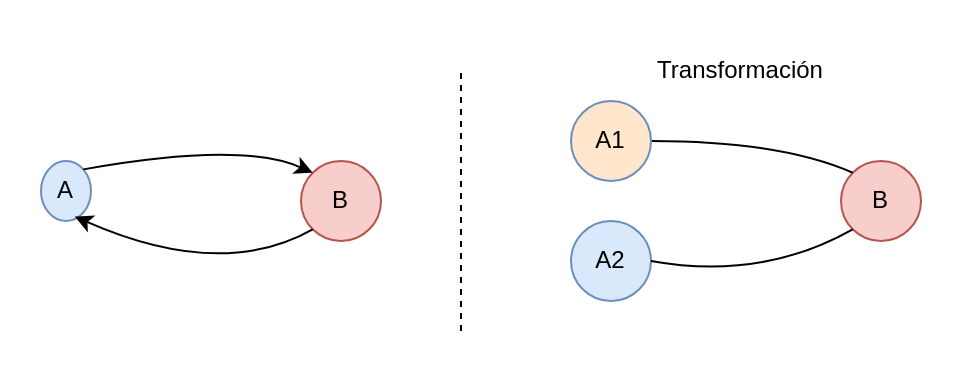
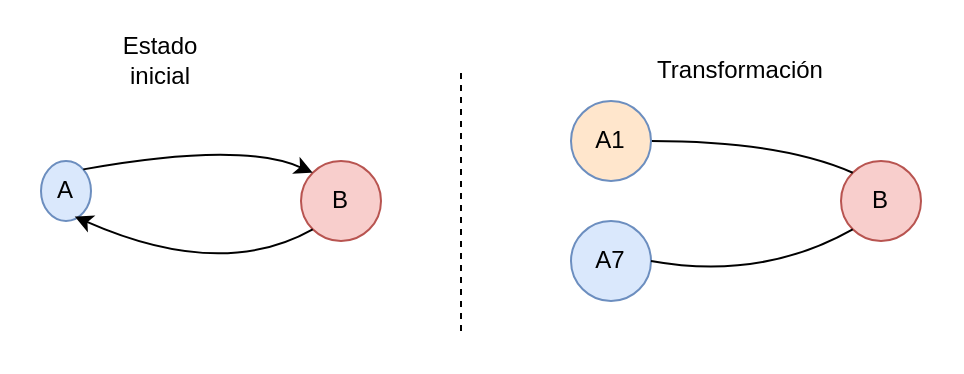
  <mxCell id="0" />
  <mxCell id="1" parent="0" />
  <mxCell id="2" value="A" style="ellipse;whiteSpace=wrap;html=1;aspect=fixed;fillColor=#dae8fc;strokeColor=#6c8ebf;" parent="1" vertex="1"><mxGeometry x="20" y="80" width="25" height="30" as="geometry" /></mxCell>
  <mxCell id="3" value="B" style="ellipse;whiteSpace=wrap;html=1;aspect=fixed;fillColor=#f8cecc;strokeColor=#b85450;" parent="1" vertex="1"><mxGeometry x="150" y="80" width="40" height="40" as="geometry" /></mxCell>
  <mxCell id="4" value="" style="endArrow=classic;html=1;exitX=1;exitY=0;exitDx=0;exitDy=0;entryX=0;entryY=0;entryDx=0;entryDy=0;curved=1;" parent="1" source="2" target="3" edge="1"><mxGeometry width="50" height="50" relative="1" as="geometry"><mxPoint x="60" y="90" as="sourcePoint" /><mxPoint x="110" y="40" as="targetPoint" /><Array as="points"><mxPoint x="120" y="70" /></Array></mxGeometry></mxCell>
  <mxCell id="5" value="" style="endArrow=classic;html=1;exitX=0;exitY=1;exitDx=0;exitDy=0;entryX=0.675;entryY=0.925;entryDx=0;entryDy=0;entryPerimeter=0;curved=1;" parent="1" source="3" target="2" edge="1"><mxGeometry width="50" height="50" relative="1" as="geometry"><mxPoint x="30" y="190" as="sourcePoint" /><mxPoint x="80" y="140" as="targetPoint" /><Array as="points"><mxPoint x="110" y="140" /></Array></mxGeometry></mxCell>
- <mxCell id="6" value="A2" style="ellipse;whiteSpace=wrap;html=1;aspect=fixed;fillColor=#dae8fc;strokeColor=#6c8ebf;" parent="1" vertex="1"><mxGeometry x="285" y="110" width="40" height="40" as="geometry" /></mxCell>
+ <mxCell id="6" value="A7" style="ellipse;whiteSpace=wrap;html=1;aspect=fixed;fillColor=#dae8fc;strokeColor=#6c8ebf;" parent="1" vertex="1"><mxGeometry x="285" y="110" width="40" height="40" as="geometry" /></mxCell>
  <mxCell id="7" value="B" style="ellipse;whiteSpace=wrap;html=1;aspect=fixed;fillColor=#f8cecc;strokeColor=#b85450;" parent="1" vertex="1"><mxGeometry x="420" y="80" width="40" height="40" as="geometry" /></mxCell>
  <mxCell id="8" value="" style="endArrow=none;html=1;exitX=1;exitY=0.5;exitDx=0;exitDy=0;entryX=0;entryY=0;entryDx=0;entryDy=0;curved=1;endFill=0;" parent="1" source="10" target="7" edge="1"><mxGeometry width="50" height="50" relative="1" as="geometry"><mxPoint x="330" y="90" as="sourcePoint" /><mxPoint x="380" y="40" as="targetPoint" /><Array as="points"><mxPoint x="390" y="70" /></Array></mxGeometry></mxCell>
  <mxCell id="9" value="" style="endArrow=none;html=1;exitX=0;exitY=1;exitDx=0;exitDy=0;entryX=1;entryY=0.5;entryDx=0;entryDy=0;curved=1;endFill=0;" parent="1" source="7" target="6" edge="1"><mxGeometry width="50" height="50" relative="1" as="geometry"><mxPoint x="300" y="190" as="sourcePoint" /><mxPoint x="350" y="140" as="targetPoint" /><Array as="points"><mxPoint x="380" y="140" /></Array></mxGeometry></mxCell>
  <mxCell id="10" value="A1" style="ellipse;whiteSpace=wrap;html=1;aspect=fixed;fillColor=#ffe6cc;strokeColor=#6c8ebf;" parent="1" vertex="1"><mxGeometry x="285" y="50" width="40" height="40" as="geometry" /></mxCell>
  <mxCell id="11" value="" style="endArrow=none;dashed=1;html=1;" parent="1" edge="1"><mxGeometry width="50" height="50" relative="1" as="geometry"><mxPoint x="230" y="165" as="sourcePoint" /><mxPoint x="230" y="35" as="targetPoint" /></mxGeometry></mxCell>
  <mxCell id="12" value="Transformación" style="text;html=1;strokeColor=none;fillColor=none;align=center;verticalAlign=middle;whiteSpace=wrap;rounded=0;" parent="1" vertex="1"><mxGeometry x="350" y="25" width="40" height="20" as="geometry" /></mxCell>
+ <mxCell id="13" value="Estado inicial" style="text;html=1;strokeColor=none;fillColor=none;align=center;verticalAlign=middle;whiteSpace=wrap;rounded=0;" parent="1" vertex="1"><mxGeometry x="60" y="20" width="40" height="20" as="geometry" /></mxCell>
